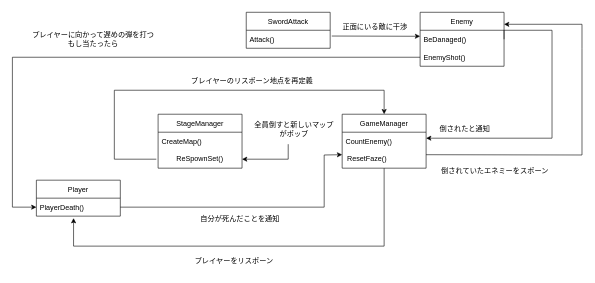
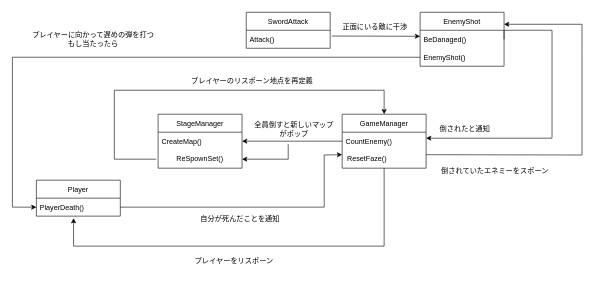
  <mxCell id="0" />
  <mxCell id="1" parent="0" />
  <mxCell id="2" value="" style="endArrow=classic;html=1;rounded=0;exitX=1.019;exitY=0.32;exitDx=0;exitDy=0;exitPerimeter=0;" edge="1" parent="1" source="5"><mxGeometry width="50" height="50" relative="1" as="geometry"><mxPoint x="560" y="60" as="sourcePoint" /><mxPoint x="700" y="60.01" as="targetPoint" /></mxGeometry></mxCell>
  <mxCell id="3" value="正面にいる敵に干渉" style="text;html=1;strokeColor=none;fillColor=none;align=center;verticalAlign=middle;whiteSpace=wrap;rounded=0;" vertex="1" parent="1"><mxGeometry x="560" y="30" width="130" height="30" as="geometry" /></mxCell>
  <mxCell id="4" value="SwordAttack" style="swimlane;fontStyle=0;childLayout=stackLayout;horizontal=1;startSize=30;horizontalStack=0;resizeParent=1;resizeParentMax=0;resizeLast=0;collapsible=1;marginBottom=0;" vertex="1" parent="1"><mxGeometry x="410" y="20" width="140" height="60" as="geometry" /></mxCell>
  <mxCell id="5" value="Attack()" style="text;strokeColor=none;fillColor=none;align=left;verticalAlign=middle;spacingLeft=4;spacingRight=4;overflow=hidden;points=[[0,0.5],[1,0.5]];portConstraint=eastwest;rotatable=0;" vertex="1" parent="4"><mxGeometry y="30" width="140" height="30" as="geometry" /></mxCell>
- <mxCell id="6" value="Enemy" style="swimlane;fontStyle=0;childLayout=stackLayout;horizontal=1;startSize=30;horizontalStack=0;resizeParent=1;resizeParentMax=0;resizeLast=0;collapsible=1;marginBottom=0;" vertex="1" parent="1"><mxGeometry x="700" y="20" width="140" height="90" as="geometry" /></mxCell>
+ <mxCell id="6" value="EnemyShot" style="swimlane;fontStyle=0;childLayout=stackLayout;horizontal=1;startSize=30;horizontalStack=0;resizeParent=1;resizeParentMax=0;resizeLast=0;collapsible=1;marginBottom=0;" vertex="1" parent="1"><mxGeometry x="700" y="20" width="140" height="90" as="geometry" /></mxCell>
  <mxCell id="7" value="BeDanaged()" style="text;strokeColor=none;fillColor=none;align=left;verticalAlign=middle;spacingLeft=4;spacingRight=4;overflow=hidden;points=[[0,0.5],[1,0.5]];portConstraint=eastwest;rotatable=0;" vertex="1" parent="6"><mxGeometry y="30" width="140" height="30" as="geometry" /></mxCell>
  <mxCell id="8" value="EnemyShot()" style="text;strokeColor=none;fillColor=none;align=left;verticalAlign=middle;spacingLeft=4;spacingRight=4;overflow=hidden;points=[[0,0.5],[1,0.5]];portConstraint=eastwest;rotatable=0;" vertex="1" parent="6"><mxGeometry y="60" width="140" height="30" as="geometry" /></mxCell>
  <mxCell id="9" value="" style="endArrow=classic;html=1;rounded=0;exitX=1;exitY=0.5;exitDx=0;exitDy=0;" edge="1" parent="1" source="7"><mxGeometry width="50" height="50" relative="1" as="geometry"><mxPoint x="420" y="210" as="sourcePoint" /><mxPoint x="710" y="230" as="targetPoint" /><Array as="points"><mxPoint x="840" y="50" /><mxPoint x="920" y="50" /><mxPoint x="920" y="230" /><mxPoint x="720" y="230" /></Array></mxGeometry></mxCell>
  <mxCell id="10" value="倒されたと通知" style="text;html=1;strokeColor=none;fillColor=none;align=center;verticalAlign=middle;whiteSpace=wrap;rounded=0;" vertex="1" parent="1"><mxGeometry x="710" y="200" width="130" height="30" as="geometry" /></mxCell>
  <mxCell id="11" value="GameManager" style="swimlane;fontStyle=0;childLayout=stackLayout;horizontal=1;startSize=30;horizontalStack=0;resizeParent=1;resizeParentMax=0;resizeLast=0;collapsible=1;marginBottom=0;" vertex="1" parent="1"><mxGeometry x="570" y="190" width="140" height="90" as="geometry" /></mxCell>
  <mxCell id="12" value="CountEnemy()" style="text;strokeColor=none;fillColor=none;align=left;verticalAlign=middle;spacingLeft=4;spacingRight=4;overflow=hidden;points=[[0,0.5],[1,0.5]];portConstraint=eastwest;rotatable=0;" vertex="1" parent="11"><mxGeometry y="30" width="140" height="30" as="geometry" /></mxCell>
  <mxCell id="13" value="&amp;nbsp; ResetFaze()" style="text;html=1;strokeColor=none;fillColor=none;align=left;verticalAlign=middle;whiteSpace=wrap;rounded=0;" vertex="1" parent="11"><mxGeometry y="60" width="140" height="30" as="geometry" /></mxCell>
  <mxCell id="14" value="StageManager" style="swimlane;fontStyle=0;childLayout=stackLayout;horizontal=1;startSize=30;horizontalStack=0;resizeParent=1;resizeParentMax=0;resizeLast=0;collapsible=1;marginBottom=0;" vertex="1" parent="1"><mxGeometry x="263" y="190" width="140" height="90" as="geometry" /></mxCell>
  <mxCell id="15" value="CreateMap()" style="text;strokeColor=none;fillColor=none;align=left;verticalAlign=middle;spacingLeft=4;spacingRight=4;overflow=hidden;points=[[0,0.5],[1,0.5]];portConstraint=eastwest;rotatable=0;" vertex="1" parent="14"><mxGeometry y="30" width="140" height="30" as="geometry" /></mxCell>
  <mxCell id="16" value="ReSpownSet()" style="text;html=1;strokeColor=none;fillColor=none;align=center;verticalAlign=middle;whiteSpace=wrap;rounded=0;" vertex="1" parent="14"><mxGeometry y="60" width="140" height="30" as="geometry" /></mxCell>
+ <mxCell id="17" value="" style="endArrow=classic;html=1;rounded=0;exitX=0;exitY=0.5;exitDx=0;exitDy=0;entryX=1;entryY=0.5;entryDx=0;entryDy=0;" edge="1" parent="1" source="12" target="15"><mxGeometry width="50" height="50" relative="1" as="geometry"><mxPoint x="440" y="300" as="sourcePoint" /><mxPoint x="490" y="250" as="targetPoint" /><Array as="points"><mxPoint x="490" y="235" /></Array></mxGeometry></mxCell>
  <mxCell id="18" value="全員倒すと新しいマップがポップ" style="text;html=1;strokeColor=none;fillColor=none;align=center;verticalAlign=middle;whiteSpace=wrap;rounded=0;" vertex="1" parent="1"><mxGeometry x="420" y="200" width="140" height="30" as="geometry" /></mxCell>
  <mxCell id="19" value="Player" style="swimlane;fontStyle=0;childLayout=stackLayout;horizontal=1;startSize=30;horizontalStack=0;resizeParent=1;resizeParentMax=0;resizeLast=0;collapsible=1;marginBottom=0;" vertex="1" parent="1"><mxGeometry x="60" y="300" width="140" height="60" as="geometry" /></mxCell>
  <mxCell id="20" value="PlayerDeath()" style="text;strokeColor=none;fillColor=none;align=left;verticalAlign=middle;spacingLeft=4;spacingRight=4;overflow=hidden;points=[[0,0.5],[1,0.5]];portConstraint=eastwest;rotatable=0;" vertex="1" parent="19"><mxGeometry y="30" width="140" height="30" as="geometry" /></mxCell>
  <mxCell id="21" value="" style="endArrow=classic;html=1;rounded=0;exitX=0;exitY=0.5;exitDx=0;exitDy=0;entryX=0;entryY=0.5;entryDx=0;entryDy=0;" edge="1" parent="1" source="8" target="20"><mxGeometry width="50" height="50" relative="1" as="geometry"><mxPoint x="400" y="150" as="sourcePoint" /><mxPoint x="210" y="90" as="targetPoint" /><Array as="points"><mxPoint x="20" y="95" /><mxPoint x="20" y="345" /></Array></mxGeometry></mxCell>
  <mxCell id="22" value="プレイヤーに向かって遅めの弾を打つ&lt;br&gt;もし当たったら" style="text;html=1;strokeColor=none;fillColor=none;align=center;verticalAlign=middle;whiteSpace=wrap;rounded=0;" vertex="1" parent="1"><mxGeometry x="50" y="50" width="210" height="30" as="geometry" /></mxCell>
  <mxCell id="23" value="" style="endArrow=classic;html=1;rounded=0;exitX=1;exitY=0.5;exitDx=0;exitDy=0;entryX=0;entryY=0.25;entryDx=0;entryDy=0;" edge="1" parent="1" source="20" target="13"><mxGeometry width="50" height="50" relative="1" as="geometry"><mxPoint x="400" y="110" as="sourcePoint" /><mxPoint x="540" y="345" as="targetPoint" /><Array as="points"><mxPoint x="540" y="345" /><mxPoint x="540" y="258" /></Array></mxGeometry></mxCell>
  <mxCell id="24" value="" style="endArrow=classic;html=1;rounded=0;exitX=1;exitY=0.25;exitDx=0;exitDy=0;" edge="1" parent="1" source="13"><mxGeometry width="50" height="50" relative="1" as="geometry"><mxPoint x="400" y="110" as="sourcePoint" /><mxPoint x="840" y="40" as="targetPoint" /><Array as="points"><mxPoint x="970" y="258" /><mxPoint x="970" y="80" /><mxPoint x="970" y="40" /></Array></mxGeometry></mxCell>
  <mxCell id="25" value="倒されていたエネミーをスポーン" style="text;html=1;strokeColor=none;fillColor=none;align=center;verticalAlign=middle;whiteSpace=wrap;rounded=0;" vertex="1" parent="1"><mxGeometry x="710" y="270" width="230" height="30" as="geometry" /></mxCell>
  <mxCell id="26" value="" style="endArrow=classic;html=1;rounded=0;entryX=0.5;entryY=0;entryDx=0;entryDy=0;" edge="1" parent="1" target="11"><mxGeometry width="50" height="50" relative="1" as="geometry"><mxPoint x="260" y="265" as="sourcePoint" /><mxPoint x="550" y="290" as="targetPoint" /><Array as="points"><mxPoint x="190" y="265" /><mxPoint x="190" y="150" /><mxPoint x="640" y="150" /></Array></mxGeometry></mxCell>
  <mxCell id="27" value="プレイヤーのリスポーン地点を再定義" style="text;html=1;strokeColor=none;fillColor=none;align=center;verticalAlign=middle;whiteSpace=wrap;rounded=0;" vertex="1" parent="1"><mxGeometry x="310" y="120" width="220" height="30" as="geometry" /></mxCell>
  <mxCell id="28" value="" style="endArrow=classic;html=1;rounded=0;entryX=1;entryY=0.5;entryDx=0;entryDy=0;" edge="1" parent="1" target="16"><mxGeometry width="50" height="50" relative="1" as="geometry"><mxPoint x="480" y="240" as="sourcePoint" /><mxPoint x="580" y="360" as="targetPoint" /><Array as="points"><mxPoint x="480" y="265" /></Array></mxGeometry></mxCell>
  <mxCell id="29" value="自分が死んだことを通知" style="text;html=1;strokeColor=none;fillColor=none;align=center;verticalAlign=middle;whiteSpace=wrap;rounded=0;" vertex="1" parent="1"><mxGeometry x="310" y="350" width="180" height="30" as="geometry" /></mxCell>
  <mxCell id="30" value="" style="endArrow=classic;html=1;rounded=0;exitX=0.5;exitY=1;exitDx=0;exitDy=0;entryX=0.443;entryY=1.11;entryDx=0;entryDy=0;entryPerimeter=0;" edge="1" parent="1" source="13" target="20"><mxGeometry width="50" height="50" relative="1" as="geometry"><mxPoint x="530" y="400" as="sourcePoint" /><mxPoint x="580" y="350" as="targetPoint" /><Array as="points"><mxPoint x="640" y="410" /><mxPoint x="122" y="410" /></Array></mxGeometry></mxCell>
  <mxCell id="31" value="プレイヤーをリスポーン" style="text;html=1;strokeColor=none;fillColor=none;align=center;verticalAlign=middle;whiteSpace=wrap;rounded=0;" vertex="1" parent="1"><mxGeometry x="300" y="420" width="180" height="30" as="geometry" /></mxCell>
